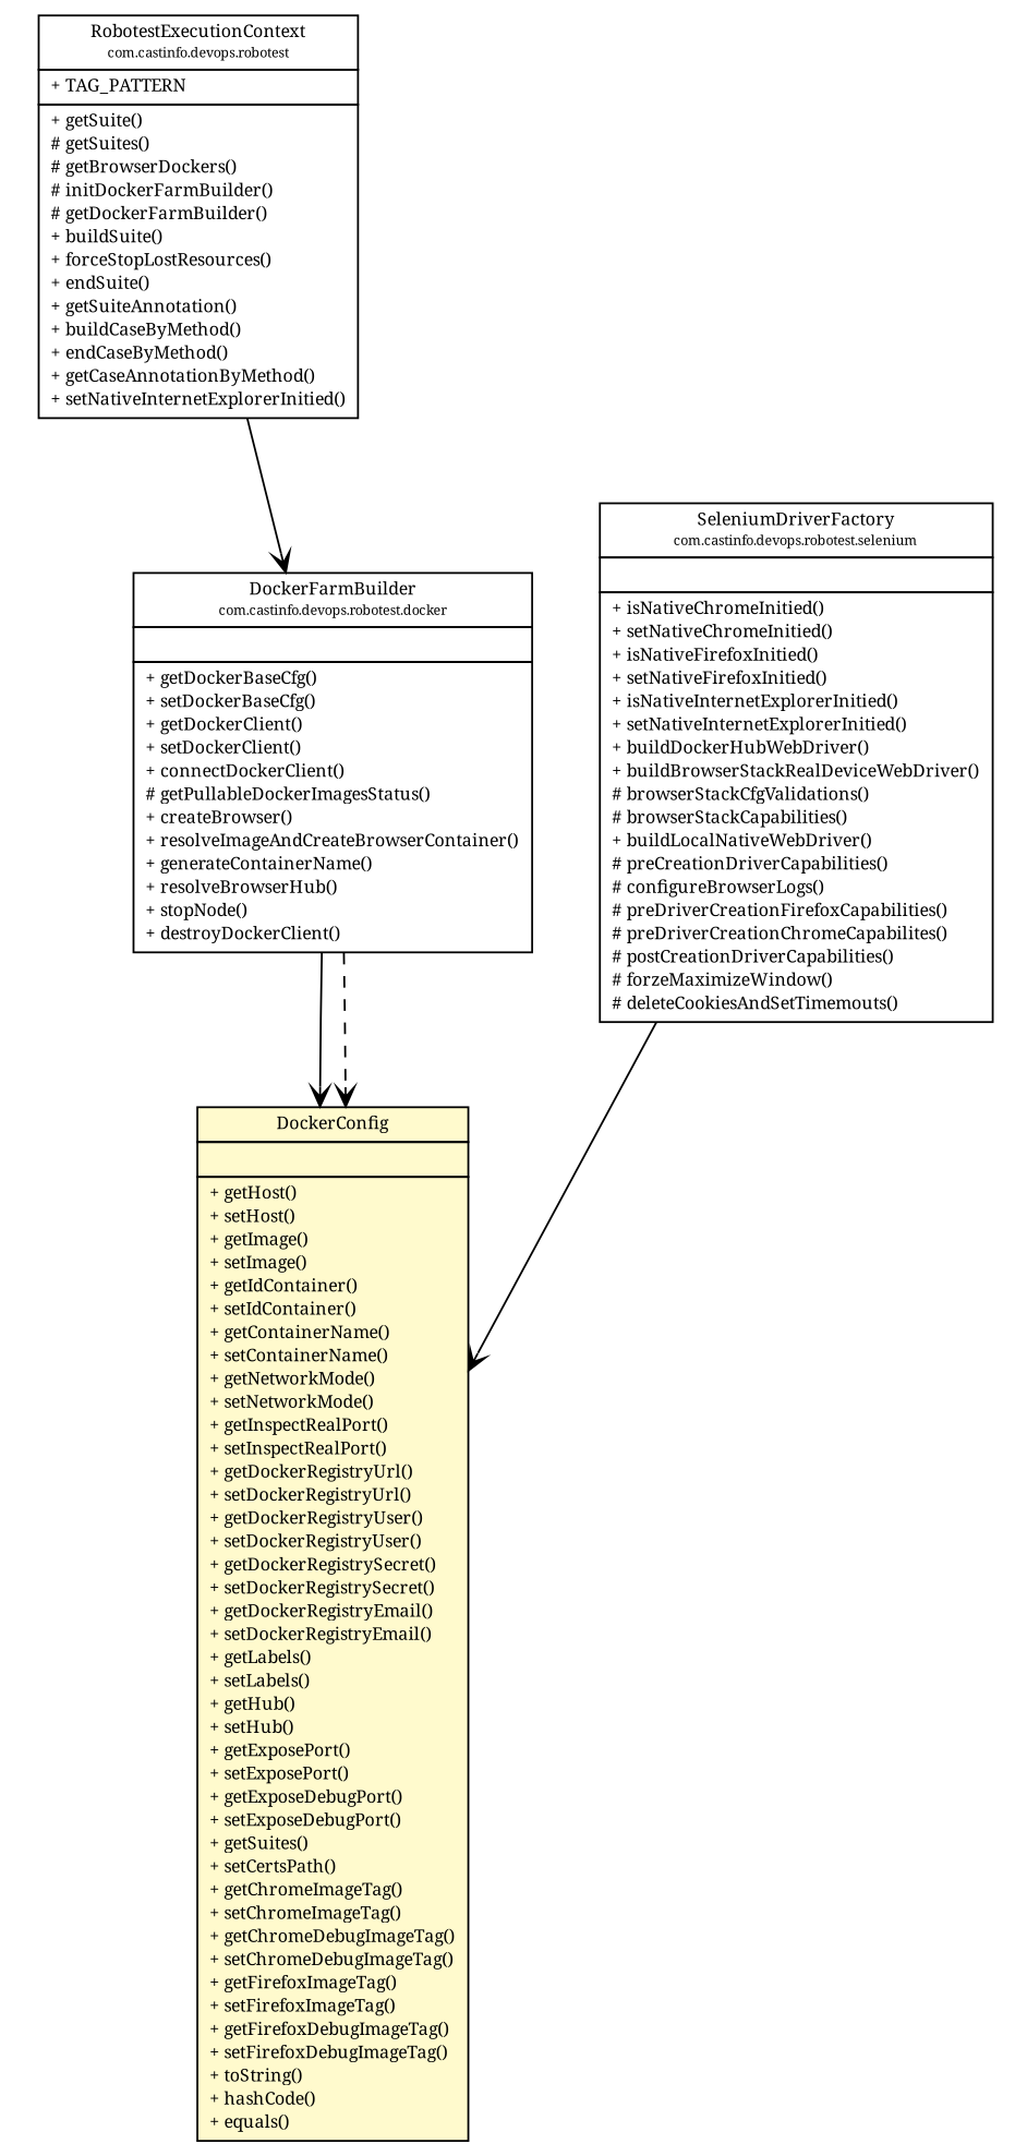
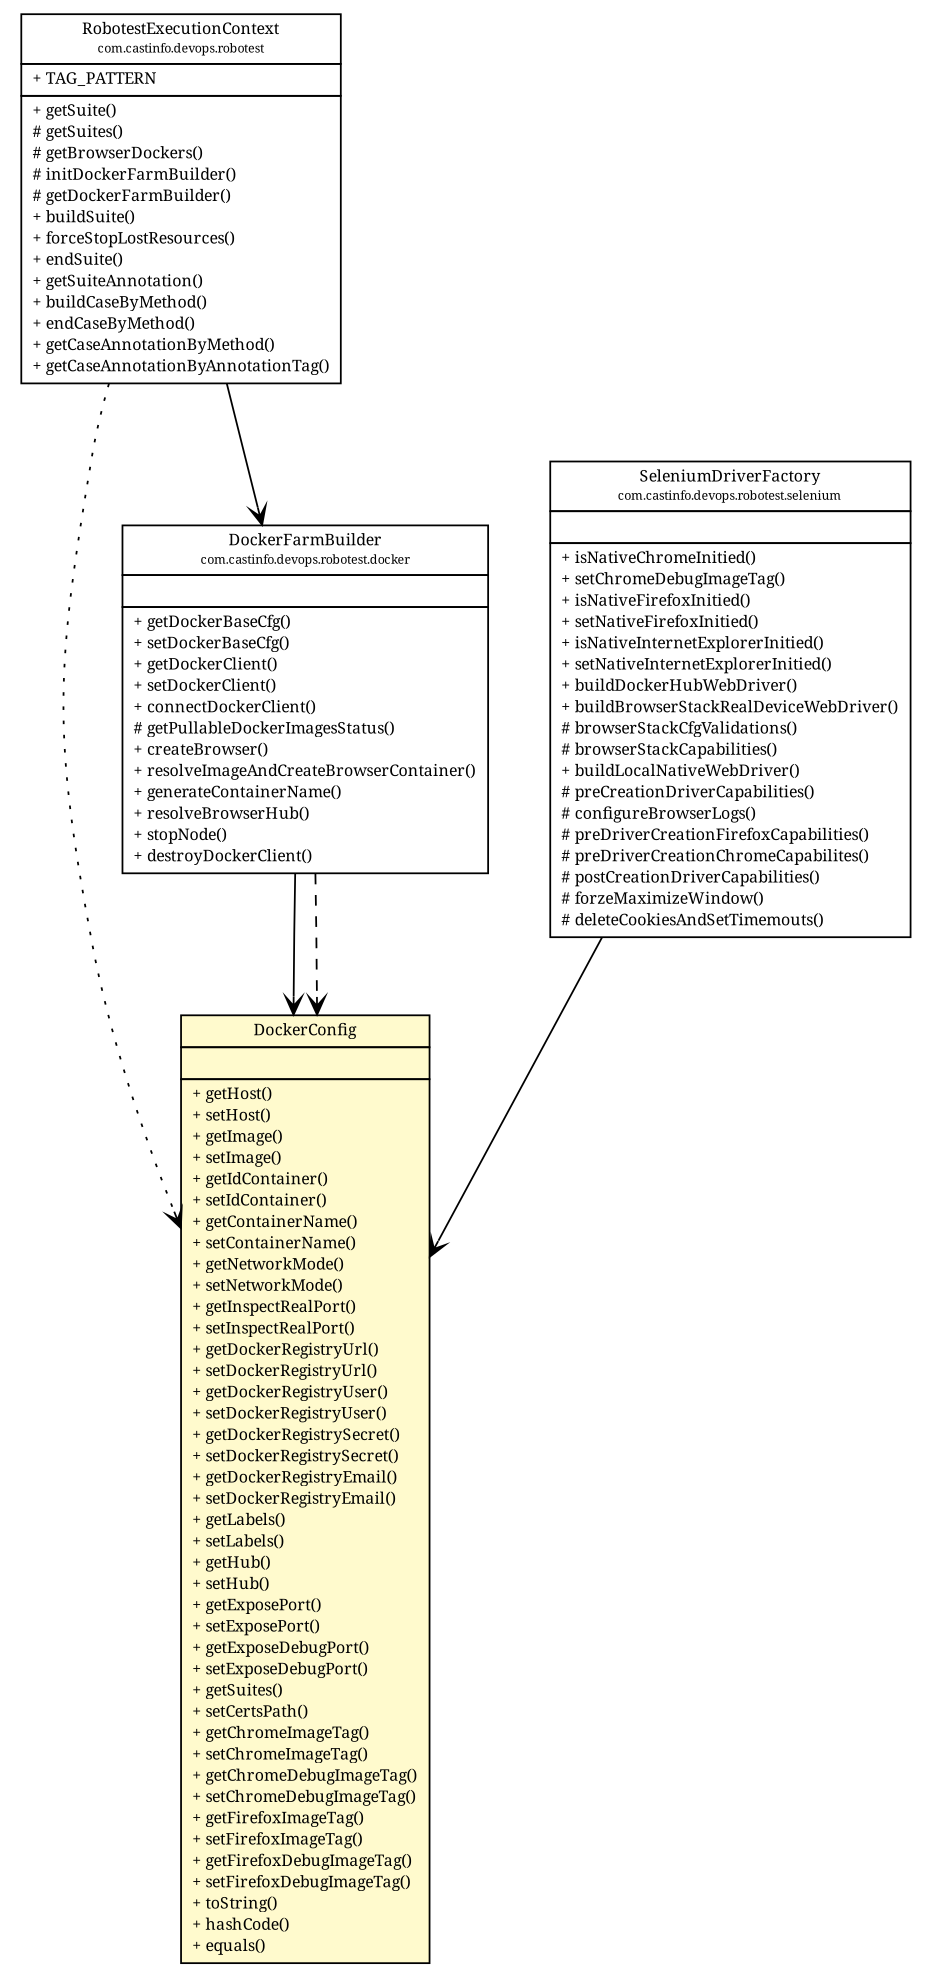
  digraph {
    fontname="Noto Serif"
    nodesep=0.25
    ranksep=0.5
    node [fontcolor=black fontname="Noto Serif" fontsize=9.0 shape=plaintext]
    edge [arrowhead=open color=black fontcolor=black fontname="Noto Serif" fontsize=10.0 headport=p labelfontname=arial labelfontsize=10 style=solid tailport=p]
    n1 [label=<<table title="com.castinfo.devops.robotest.config.DockerConfig" border="0" cellborder="1" cellspacing="0" cellpadding="2" port="p" bgcolor="lemonChiffon" href="./DockerConfig.html"> 		<tr><td><table border="0" cellspacing="0" cellpadding="1"> <tr><td align="center" balign="center"> DockerConfig </td></tr> 		</table></td></tr> 		<tr><td><table border="0" cellspacing="0" cellpadding="1"> <tr><td align="left" balign="left">  </td></tr> 		</table></td></tr> 		<tr><td><table border="0" cellspacing="0" cellpadding="1"> <tr><td align="left" balign="left"> + getHost() </td></tr> <tr><td align="left" balign="left"> + setHost() </td></tr> <tr><td align="left" balign="left"> + getImage() </td></tr> <tr><td align="left" balign="left"> + setImage() </td></tr> <tr><td align="left" balign="left"> + getIdContainer() </td></tr> <tr><td align="left" balign="left"> + setIdContainer() </td></tr> <tr><td align="left" balign="left"> + getContainerName() </td></tr> <tr><td align="left" balign="left"> + setContainerName() </td></tr> <tr><td align="left" balign="left"> + getNetworkMode() </td></tr> <tr><td align="left" balign="left"> + setNetworkMode() </td></tr> <tr><td align="left" balign="left"> + getInspectRealPort() </td></tr> <tr><td align="left" balign="left"> + setInspectRealPort() </td></tr> <tr><td align="left" balign="left"> + getDockerRegistryUrl() </td></tr> <tr><td align="left" balign="left"> + setDockerRegistryUrl() </td></tr> <tr><td align="left" balign="left"> + getDockerRegistryUser() </td></tr> <tr><td align="left" balign="left"> + setDockerRegistryUser() </td></tr> <tr><td align="left" balign="left"> + getDockerRegistrySecret() </td></tr> <tr><td align="left" balign="left"> + setDockerRegistrySecret() </td></tr> <tr><td align="left" balign="left"> + getDockerRegistryEmail() </td></tr> <tr><td align="left" balign="left"> + setDockerRegistryEmail() </td></tr> <tr><td align="left" balign="left"> + getLabels() </td></tr> <tr><td align="left" balign="left"> + setLabels() </td></tr> <tr><td align="left" balign="left"> + getHub() </td></tr> <tr><td align="left" balign="left"> + setHub() </td></tr> <tr><td align="left" balign="left"> + getExposePort() </td></tr> <tr><td align="left" balign="left"> + setExposePort() </td></tr> <tr><td align="left" balign="left"> + getExposeDebugPort() </td></tr> <tr><td align="left" balign="left"> + setExposeDebugPort() </td></tr> <tr><td align="left" balign="left"> + getSuites() </td></tr> <tr><td align="left" balign="left"> + setCertsPath() </td></tr> <tr><td align="left" balign="left"> + getChromeImageTag() </td></tr> <tr><td align="left" balign="left"> + setChromeImageTag() </td></tr> <tr><td align="left" balign="left"> + getChromeDebugImageTag() </td></tr> <tr><td align="left" balign="left"> + setChromeDebugImageTag() </td></tr> <tr><td align="left" balign="left"> + getFirefoxImageTag() </td></tr> <tr><td align="left" balign="left"> + setFirefoxImageTag() </td></tr> <tr><td align="left" balign="left"> + getFirefoxDebugImageTag() </td></tr> <tr><td align="left" balign="left"> + setFirefoxDebugImageTag() </td></tr> <tr><td align="left" balign="left"> + toString() </td></tr> <tr><td align="left" balign="left"> + hashCode() </td></tr> <tr><td align="left" balign="left"> + equals() </td></tr> 		</table></td></tr> 		</table>>]
    n2 [label=<<table title="com.castinfo.devops.robotest.docker.DockerFarmBuilder" border="0" cellborder="1" cellspacing="0" cellpadding="2" port="p" href="../docker/DockerFarmBuilder.html"> 		<tr><td><table border="0" cellspacing="0" cellpadding="1"> <tr><td align="center" balign="center"> DockerFarmBuilder </td></tr> <tr><td align="center" balign="center"><font point-size="7.0"> com.castinfo.devops.robotest.docker </font></td></tr> 		</table></td></tr> 		<tr><td><table border="0" cellspacing="0" cellpadding="1"> <tr><td align="left" balign="left">  </td></tr> 		</table></td></tr> 		<tr><td><table border="0" cellspacing="0" cellpadding="1"> <tr><td align="left" balign="left"> + getDockerBaseCfg() </td></tr> <tr><td align="left" balign="left"> + setDockerBaseCfg() </td></tr> <tr><td align="left" balign="left"> + getDockerClient() </td></tr> <tr><td align="left" balign="left"> + setDockerClient() </td></tr> <tr><td align="left" balign="left"> + connectDockerClient() </td></tr> <tr><td align="left" balign="left"> # getPullableDockerImagesStatus() </td></tr> <tr><td align="left" balign="left"> + createBrowser() </td></tr> <tr><td align="left" balign="left"> + resolveImageAndCreateBrowserContainer() </td></tr> <tr><td align="left" balign="left"> + generateContainerName() </td></tr> <tr><td align="left" balign="left"> + resolveBrowserHub() </td></tr> <tr><td align="left" balign="left"> + stopNode() </td></tr> <tr><td align="left" balign="left"> + destroyDockerClient() </td></tr> 		</table></td></tr> 		</table>>]
-   n3 [label=<<table title="com.castinfo.devops.robotest.RobotestExecutionContext" border="0" cellborder="1" cellspacing="0" cellpadding="2" port="p" href="../RobotestExecutionContext.html"> 		<tr><td><table border="0" cellspacing="0" cellpadding="1"> <tr><td align="center" balign="center"> RobotestExecutionContext </td></tr> <tr><td align="center" balign="center"><font point-size="7.0"> com.castinfo.devops.robotest </font></td></tr> 		</table></td></tr> 		<tr><td><table border="0" cellspacing="0" cellpadding="1"> <tr><td align="left" balign="left"> + TAG_PATTERN </td></tr> 		</table></td></tr> 		<tr><td><table border="0" cellspacing="0" cellpadding="1"> <tr><td align="left" balign="left"> + getSuite() </td></tr> <tr><td align="left" balign="left"> # getSuites() </td></tr> <tr><td align="left" balign="left"> # getBrowserDockers() </td></tr> <tr><td align="left" balign="left"> # initDockerFarmBuilder() </td></tr> <tr><td align="left" balign="left"> # getDockerFarmBuilder() </td></tr> <tr><td align="left" balign="left"> + buildSuite() </td></tr> <tr><td align="left" balign="left"> + forceStopLostResources() </td></tr> <tr><td align="left" balign="left"> + endSuite() </td></tr> <tr><td align="left" balign="left"> + getSuiteAnnotation() </td></tr> <tr><td align="left" balign="left"> + buildCaseByMethod() </td></tr> <tr><td align="left" balign="left"> + endCaseByMethod() </td></tr> <tr><td align="left" balign="left"> + getCaseAnnotationByMethod() </td></tr> <tr><td align="left" balign="left"> + setNativeInternetExplorerInitied() </td></tr> 		</table></td></tr> 		</table>>]
-   n4 [label=<<table title="com.castinfo.devops.robotest.selenium.SeleniumDriverFactory" border="0" cellborder="1" cellspacing="0" cellpadding="2" port="p" href="../selenium/SeleniumDriverFactory.html"> 		<tr><td><table border="0" cellspacing="0" cellpadding="1"> <tr><td align="center" balign="center"> SeleniumDriverFactory </td></tr> <tr><td align="center" balign="center"><font point-size="7.0"> com.castinfo.devops.robotest.selenium </font></td></tr> 		</table></td></tr> 		<tr><td><table border="0" cellspacing="0" cellpadding="1"> <tr><td align="left" balign="left">  </td></tr> 		</table></td></tr> 		<tr><td><table border="0" cellspacing="0" cellpadding="1"> <tr><td align="left" balign="left"> + isNativeChromeInitied() </td></tr> <tr><td align="left" balign="left"> + setNativeChromeInitied() </td></tr> <tr><td align="left" balign="left"> + isNativeFirefoxInitied() </td></tr> <tr><td align="left" balign="left"> + setNativeFirefoxInitied() </td></tr> <tr><td align="left" balign="left"> + isNativeInternetExplorerInitied() </td></tr> <tr><td align="left" balign="left"> + setNativeInternetExplorerInitied() </td></tr> <tr><td align="left" balign="left"> + buildDockerHubWebDriver() </td></tr> <tr><td align="left" balign="left"> + buildBrowserStackRealDeviceWebDriver() </td></tr> <tr><td align="left" balign="left"> # browserStackCfgValidations() </td></tr> <tr><td align="left" balign="left"> # browserStackCapabilities() </td></tr> <tr><td align="left" balign="left"> + buildLocalNativeWebDriver() </td></tr> <tr><td align="left" balign="left"> # preCreationDriverCapabilities() </td></tr> <tr><td align="left" balign="left"> # configureBrowserLogs() </td></tr> <tr><td align="left" balign="left"> # preDriverCreationFirefoxCapabilities() </td></tr> <tr><td align="left" balign="left"> # preDriverCreationChromeCapabilites() </td></tr> <tr><td align="left" balign="left"> # postCreationDriverCapabilities() </td></tr> <tr><td align="left" balign="left"> # forzeMaximizeWindow() </td></tr> <tr><td align="left" balign="left"> # deleteCookiesAndSetTimemouts() </td></tr> 		</table></td></tr> 		</table>>]
+   n3 [label=<<table title="com.castinfo.devops.robotest.RobotestExecutionContext" border="0" cellborder="1" cellspacing="0" cellpadding="2" port="p" href="../RobotestExecutionContext.html"> 		<tr><td><table border="0" cellspacing="0" cellpadding="1"> <tr><td align="center" balign="center"> RobotestExecutionContext </td></tr> <tr><td align="center" balign="center"><font point-size="7.0"> com.castinfo.devops.robotest </font></td></tr> 		</table></td></tr> 		<tr><td><table border="0" cellspacing="0" cellpadding="1"> <tr><td align="left" balign="left"> + TAG_PATTERN </td></tr> 		</table></td></tr> 		<tr><td><table border="0" cellspacing="0" cellpadding="1"> <tr><td align="left" balign="left"> + getSuite() </td></tr> <tr><td align="left" balign="left"> # getSuites() </td></tr> <tr><td align="left" balign="left"> # getBrowserDockers() </td></tr> <tr><td align="left" balign="left"> # initDockerFarmBuilder() </td></tr> <tr><td align="left" balign="left"> # getDockerFarmBuilder() </td></tr> <tr><td align="left" balign="left"> + buildSuite() </td></tr> <tr><td align="left" balign="left"> + forceStopLostResources() </td></tr> <tr><td align="left" balign="left"> + endSuite() </td></tr> <tr><td align="left" balign="left"> + getSuiteAnnotation() </td></tr> <tr><td align="left" balign="left"> + buildCaseByMethod() </td></tr> <tr><td align="left" balign="left"> + endCaseByMethod() </td></tr> <tr><td align="left" balign="left"> + getCaseAnnotationByMethod() </td></tr> <tr><td align="left" balign="left"> + getCaseAnnotationByAnnotationTag() </td></tr> 		</table></td></tr> 		</table>>]
+   n4 [label=<<table title="com.castinfo.devops.robotest.selenium.SeleniumDriverFactory" border="0" cellborder="1" cellspacing="0" cellpadding="2" port="p" href="../selenium/SeleniumDriverFactory.html"> 		<tr><td><table border="0" cellspacing="0" cellpadding="1"> <tr><td align="center" balign="center"> SeleniumDriverFactory </td></tr> <tr><td align="center" balign="center"><font point-size="7.0"> com.castinfo.devops.robotest.selenium </font></td></tr> 		</table></td></tr> 		<tr><td><table border="0" cellspacing="0" cellpadding="1"> <tr><td align="left" balign="left">  </td></tr> 		</table></td></tr> 		<tr><td><table border="0" cellspacing="0" cellpadding="1"> <tr><td align="left" balign="left"> + isNativeChromeInitied() </td></tr> <tr><td align="left" balign="left"> + setChromeDebugImageTag() </td></tr> <tr><td align="left" balign="left"> + isNativeFirefoxInitied() </td></tr> <tr><td align="left" balign="left"> + setNativeFirefoxInitied() </td></tr> <tr><td align="left" balign="left"> + isNativeInternetExplorerInitied() </td></tr> <tr><td align="left" balign="left"> + setNativeInternetExplorerInitied() </td></tr> <tr><td align="left" balign="left"> + buildDockerHubWebDriver() </td></tr> <tr><td align="left" balign="left"> + buildBrowserStackRealDeviceWebDriver() </td></tr> <tr><td align="left" balign="left"> # browserStackCfgValidations() </td></tr> <tr><td align="left" balign="left"> # browserStackCapabilities() </td></tr> <tr><td align="left" balign="left"> + buildLocalNativeWebDriver() </td></tr> <tr><td align="left" balign="left"> # preCreationDriverCapabilities() </td></tr> <tr><td align="left" balign="left"> # configureBrowserLogs() </td></tr> <tr><td align="left" balign="left"> # preDriverCreationFirefoxCapabilities() </td></tr> <tr><td align="left" balign="left"> # preDriverCreationChromeCapabilites() </td></tr> <tr><td align="left" balign="left"> # postCreationDriverCapabilities() </td></tr> <tr><td align="left" balign="left"> # forzeMaximizeWindow() </td></tr> <tr><td align="left" balign="left"> # deleteCookiesAndSetTimemouts() </td></tr> 		</table></td></tr> 		</table>>]
    n2 -> n1
    n2 -> n1 [style=dashed]
+   n3 -> n1 [style=dotted]
    n3 -> n2
    n4 -> n1
  }
